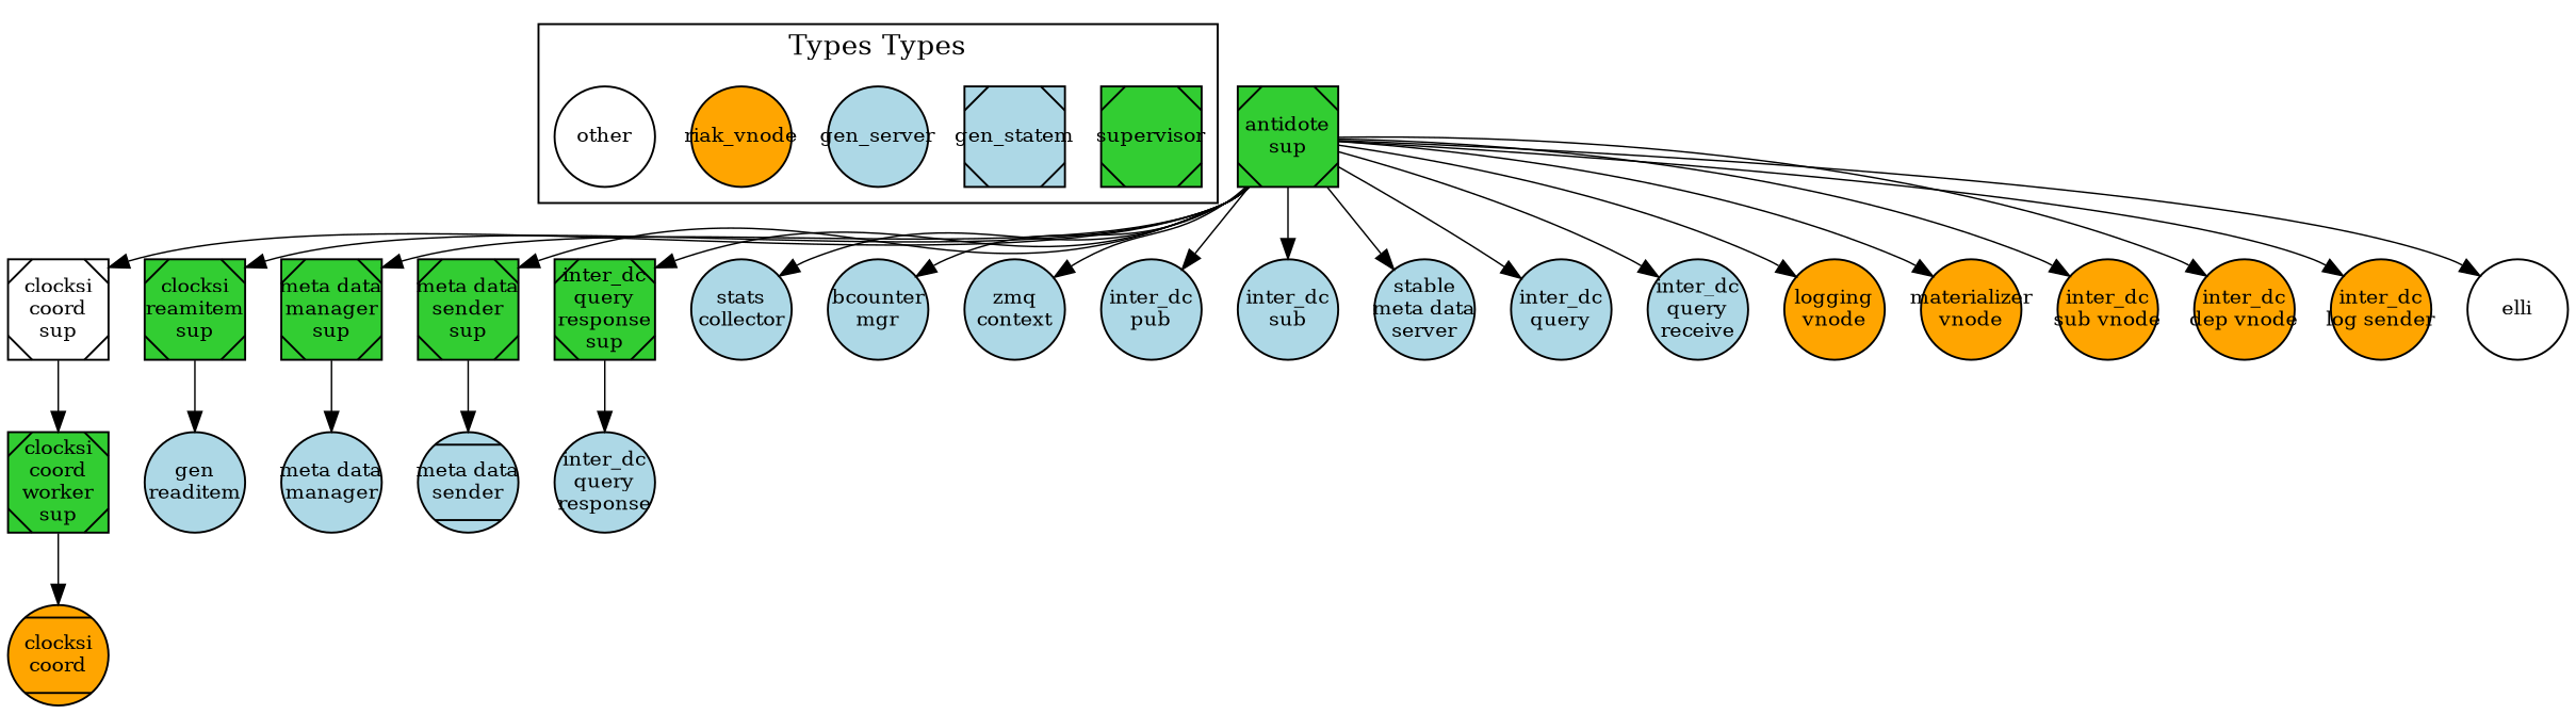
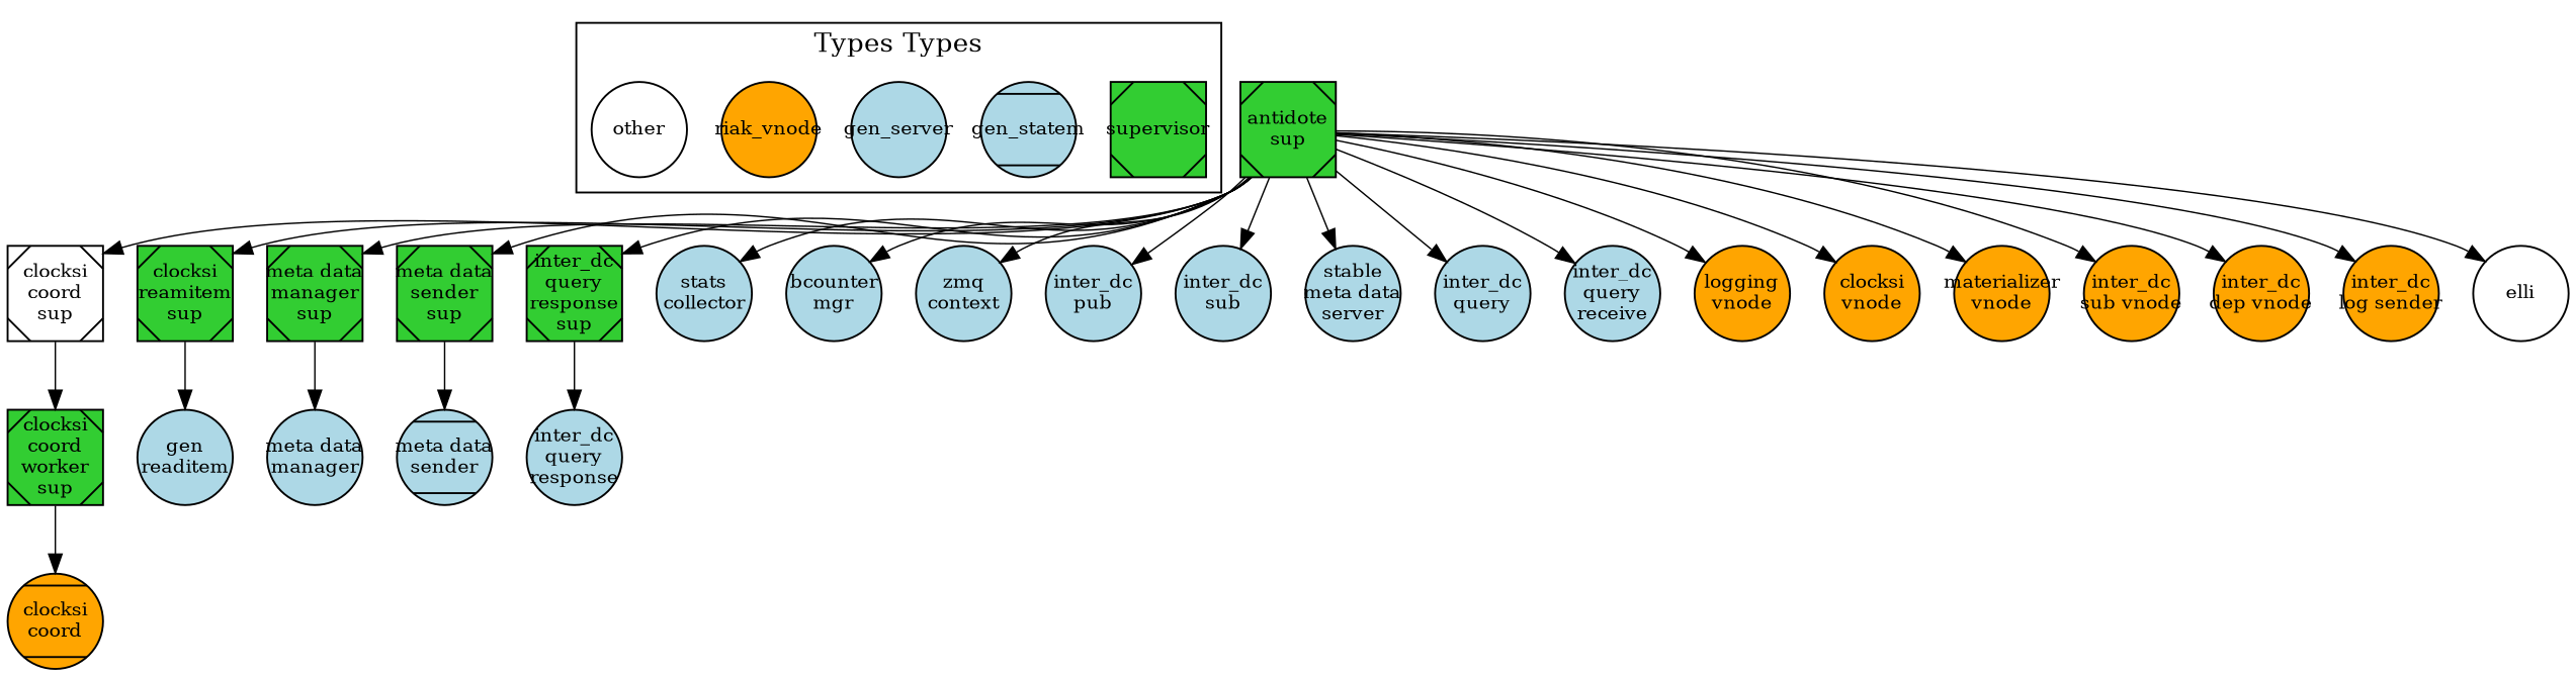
  digraph {
    splines=true
    node [color=black fillcolor=lightblue fixedsize=true fontsize=10 shape=circle style="filled,solid"]
    edge [color=black penwidth=0.75]
    supervisor [fillcolor=limegreen shape=Msquare width=0.70]
-   gen_statem [shape=Msquare width=0.70]
+   gen_statem [shape=Mcircle width=0.70]
    gen_server [width=0.70]
    riak_vnode [fillcolor=orange width=0.70]
    other [fillcolor=white width=0.70]
    n6 [fillcolor=limegreen label="antidote\nsup" shape=Msquare width=0.70]
    n7 [fillcolor=white label="clocksi\ncoord\nsup" shape=Msquare width=0.70]
    n8 [fillcolor=limegreen label="clocksi\nreamitem\nsup" shape=Msquare width=0.70]
    n9 [fillcolor=limegreen label="meta data\nmanager\nsup" shape=Msquare width=0.70]
    n10 [fillcolor=limegreen label="meta data\nsender\nsup" shape=Msquare width=0.70]
    n11 [fillcolor=limegreen label="inter_dc\nquery\nresponse\nsup" shape=Msquare width=0.70]
    n12 [label="stats\ncollector" width=0.70]
    n13 [label="bcounter\nmgr" width=0.70]
    n14 [label="zmq\ncontext" width=0.70]
    n15 [label="inter_dc\npub" width=0.70]
    n16 [label="inter_dc\nsub" width=0.70]
    n17 [label="stable\nmeta data\nserver" width=0.70]
    n18 [label="inter_dc\nquery" width=0.70]
    n19 [label="inter_dc\nquery\nreceive" width=0.70]
    n20 [fillcolor=orange label="logging\nvnode" width=0.70]
+   n21 [fillcolor=orange label="clocksi\nvnode" width=0.70]
    n22 [fillcolor=orange label="materializer\nvnode" width=0.70]
    n23 [fillcolor=orange label="inter_dc\nsub vnode" width=0.70]
    n24 [fillcolor=orange label="inter_dc\ndep vnode" width=0.70]
    n25 [fillcolor=orange label="inter_dc\nlog sender" width=0.70]
    elli [fillcolor=white width=0.70]
    n27 [fillcolor=limegreen label="clocksi\ncoord\nworker\nsup" shape=Msquare width=0.70]
    n28 [label="gen\nreaditem" width=0.70]
    n29 [label="meta data\nmanager" width=0.70]
    n30 [label="meta data\nsender" shape=Mcircle width=0.70]
    n31 [label="inter_dc\nquery\nresponse" width=0.70]
    n32 [fillcolor=orange label="clocksi\ncoord" shape=Mcircle width=0.70]
    subgraph cluster_1 {
      label="Types Types"
      supervisor
      gen_statem
      gen_server
      riak_vnode
      other
    }
    n6 -> n7
    n6 -> n8
    n6 -> n9
    n6 -> n10
    n6 -> n11
    n6 -> n12
    n6 -> n13
    n6 -> n14
    n6 -> n15
    n6 -> n16
    n6 -> n17
    n6 -> n18
    n6 -> n19
    n6 -> n20
+   n6 -> n21
    n6 -> n22
    n6 -> n23
    n6 -> n24
    n6 -> n25
    n6 -> elli
    n7 -> n27
    n8 -> n28
    n9 -> n29
    n10 -> n30
    n11 -> n31
    n27 -> n32
  }
